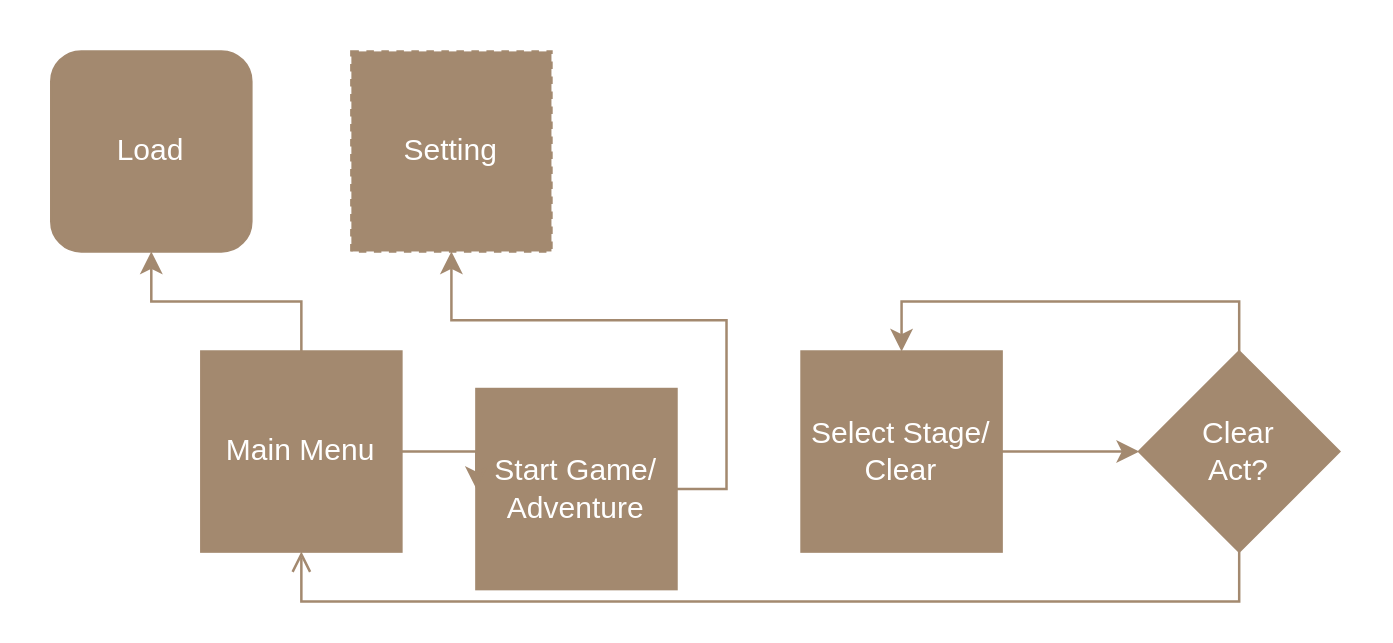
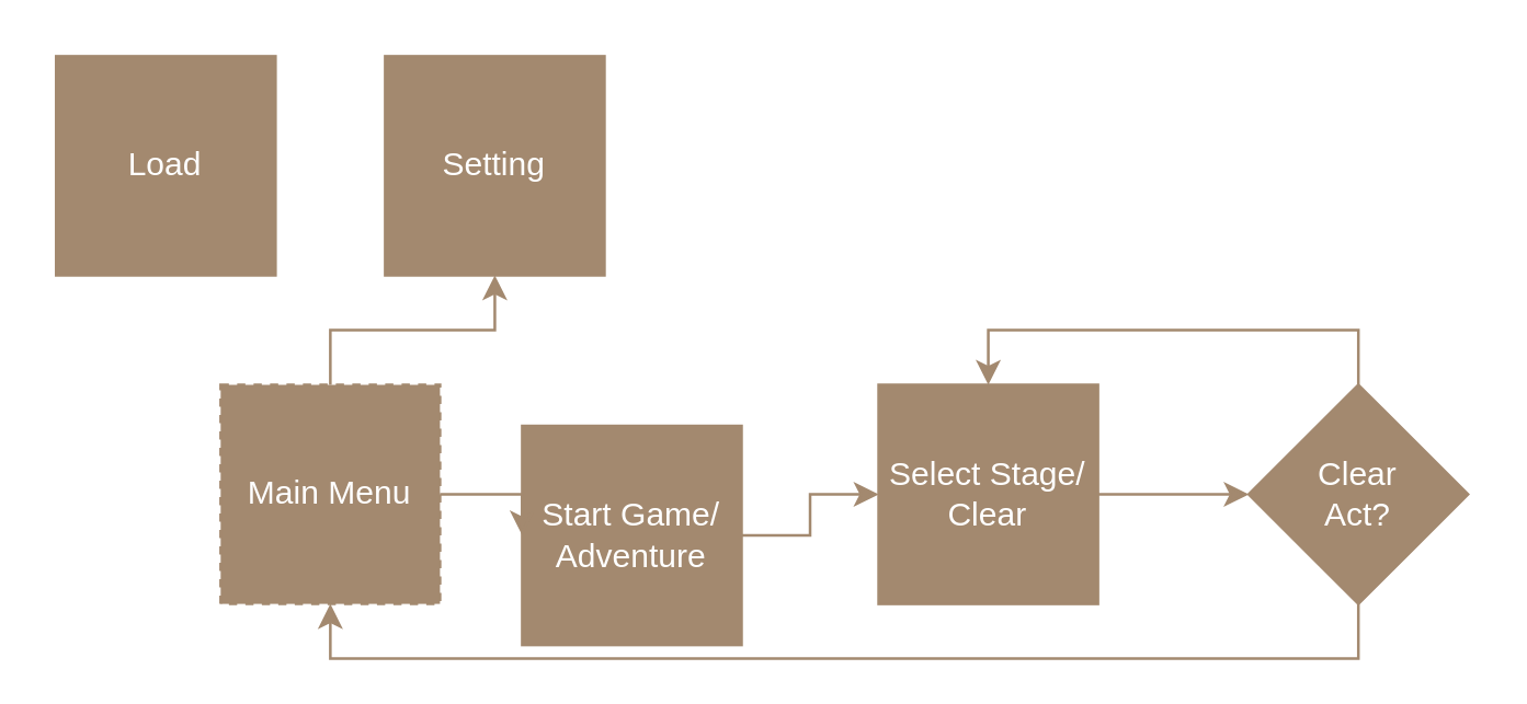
  <mxCell id="0" />
  <mxCell id="1" parent="0" />
  <mxCell id="2" style="edgeStyle=orthogonalEdgeStyle;rounded=0;orthogonalLoop=1;jettySize=auto;html=1;exitX=1;exitY=0.5;exitDx=0;exitDy=0;entryX=0;entryY=0.5;entryDx=0;entryDy=0;strokeColor=#A3896F;" parent="1" source="3" target="7" edge="1"><mxGeometry relative="1" as="geometry" /></mxCell>
  <mxCell id="3" value="&lt;font color=&quot;#ffffff&quot;&gt;Select Stage/ Clear&lt;/font&gt;" style="whiteSpace=wrap;html=1;aspect=fixed;fillColor=#A3896F;strokeColor=#A3896F;" parent="1" vertex="1"><mxGeometry x="320" y="140" width="80" height="80" as="geometry" /></mxCell>
  <mxCell id="4" style="edgeStyle=orthogonalEdgeStyle;rounded=0;orthogonalLoop=1;jettySize=auto;html=1;exitX=0.5;exitY=0;exitDx=0;exitDy=0;entryX=0.5;entryY=0;entryDx=0;entryDy=0;strokeColor=#A3896F;" parent="1" source="7" target="3" edge="1"><mxGeometry relative="1" as="geometry" /></mxCell>
- <mxCell id="5" style="edgeStyle=orthogonalEdgeStyle;rounded=0;orthogonalLoop=1;jettySize=auto;html=1;exitX=0.5;exitY=1;exitDx=0;exitDy=0;entryX=0.5;entryY=1;entryDx=0;entryDy=0;strokeColor=#A3896F;endArrow=open;" parent="1" source="7" target="13" edge="1"><mxGeometry relative="1" as="geometry" /></mxCell>
+ <mxCell id="5" style="edgeStyle=orthogonalEdgeStyle;rounded=0;orthogonalLoop=1;jettySize=auto;html=1;exitX=0.5;exitY=1;exitDx=0;exitDy=0;entryX=0.5;entryY=1;entryDx=0;entryDy=0;strokeColor=#A3896F;" parent="1" source="7" target="13" edge="1"><mxGeometry relative="1" as="geometry" /></mxCell>
  <mxCell id="6" value="&lt;font&gt;No&lt;/font&gt;" style="edgeLabel;html=1;align=center;verticalAlign=middle;resizable=0;points=[];fontColor=#FFFFFF;labelBackgroundColor=none;" parent="5" vertex="1" connectable="0"><mxGeometry x="-0.979" relative="1" as="geometry"><mxPoint x="-20" y="5.6" as="offset" /></mxGeometry></mxCell>
  <mxCell id="7" value="&lt;font color=&quot;#ffffff&quot;&gt;Clear &lt;br&gt;Act?&lt;/font&gt;" style="rhombus;whiteSpace=wrap;html=1;fillColor=#A3896F;strokeColor=#A3896F;" parent="1" vertex="1"><mxGeometry x="455" y="140" width="80" height="80" as="geometry" /></mxCell>
- <mxCell id="8" style="edgeStyle=orthogonalEdgeStyle;rounded=0;orthogonalLoop=1;jettySize=auto;html=1;exitX=1;exitY=0.5;exitDx=0;exitDy=0;strokeColor=#A3896F;" parent="1" source="9" target="14" edge="1"><mxGeometry relative="1" as="geometry" /></mxCell>
+ <mxCell id="8" style="edgeStyle=orthogonalEdgeStyle;rounded=0;orthogonalLoop=1;jettySize=auto;html=1;exitX=1;exitY=0.5;exitDx=0;exitDy=0;entryX=0;entryY=0.5;entryDx=0;entryDy=0;strokeColor=#A3896F;" parent="1" source="9" target="3" edge="1"><mxGeometry relative="1" as="geometry" /></mxCell>
  <mxCell id="9" value="&lt;font color=&quot;#ffffff&quot;&gt;Start Game/ Adventure&lt;/font&gt;" style="whiteSpace=wrap;html=1;aspect=fixed;fillColor=#A3896F;strokeColor=#A3896F;" parent="1" vertex="1"><mxGeometry x="190" y="155" width="80" height="80" as="geometry" /></mxCell>
  <mxCell id="10" style="edgeStyle=orthogonalEdgeStyle;rounded=0;orthogonalLoop=1;jettySize=auto;html=1;exitX=1;exitY=0.5;exitDx=0;exitDy=0;entryX=0;entryY=0.5;entryDx=0;entryDy=0;strokeColor=#A3896F;" parent="1" source="13" target="9" edge="1"><mxGeometry relative="1" as="geometry" /></mxCell>
- <mxCell id="12" style="edgeStyle=orthogonalEdgeStyle;rounded=0;orthogonalLoop=1;jettySize=auto;html=1;exitX=0.5;exitY=0;exitDx=0;exitDy=0;entryX=0.5;entryY=1;entryDx=0;entryDy=0;strokeColor=#A3896F;" parent="1" source="13" target="15" edge="1"><mxGeometry relative="1" as="geometry" /></mxCell>
- <mxCell id="13" value="&lt;font color=&quot;#ffffff&quot;&gt;Main Menu&lt;/font&gt;" style="whiteSpace=wrap;html=1;aspect=fixed;fillColor=#A3896F;strokeColor=#A3896F;" parent="1" vertex="1"><mxGeometry y="140" width="80" height="80" as="geometry" x="80" /></mxCell>
- <mxCell id="14" value="&lt;font color=&quot;#ffffff&quot;&gt;Setting&lt;/font&gt;" style="whiteSpace=wrap;html=1;aspect=fixed;fillColor=#A3896F;strokeColor=#A3896F;dashed=1;" parent="1" vertex="1"><mxGeometry x="140" y="20" width="80" height="80" as="geometry" /></mxCell>
- <mxCell id="15" value="&lt;font color=&quot;#ffffff&quot;&gt;Load&lt;/font&gt;" style="whiteSpace=wrap;html=1;aspect=fixed;fillColor=#A3896F;strokeColor=#A3896F;rounded=1;" parent="1" vertex="1"><mxGeometry x="20" y="20" width="80" height="80" as="geometry" /></mxCell>
+ <mxCell id="11" style="edgeStyle=orthogonalEdgeStyle;rounded=0;orthogonalLoop=1;jettySize=auto;html=1;exitX=0.5;exitY=0;exitDx=0;exitDy=0;entryX=0.5;entryY=1;entryDx=0;entryDy=0;strokeColor=#A3896F;" parent="1" source="13" target="14" edge="1"><mxGeometry relative="1" as="geometry" /></mxCell>
+ <mxCell id="13" value="&lt;font color=&quot;#ffffff&quot;&gt;Main Menu&lt;/font&gt;" style="whiteSpace=wrap;html=1;aspect=fixed;fillColor=#A3896F;strokeColor=#A3896F;dashed=1;" parent="1" vertex="1"><mxGeometry y="140" width="80" height="80" as="geometry" x="80" /></mxCell>
+ <mxCell id="14" value="&lt;font color=&quot;#ffffff&quot;&gt;Setting&lt;/font&gt;" style="whiteSpace=wrap;html=1;aspect=fixed;fillColor=#A3896F;strokeColor=#A3896F;" parent="1" vertex="1"><mxGeometry x="140" y="20" width="80" height="80" as="geometry" /></mxCell>
+ <mxCell id="15" value="&lt;font color=&quot;#ffffff&quot;&gt;Load&lt;/font&gt;" style="whiteSpace=wrap;html=1;aspect=fixed;fillColor=#A3896F;strokeColor=#A3896F;" parent="1" vertex="1"><mxGeometry x="20" y="20" width="80" height="80" as="geometry" /></mxCell>
  <mxCell id="16" value="&lt;font&gt;Yes&lt;/font&gt;" style="edgeLabel;html=1;align=center;verticalAlign=middle;resizable=0;points=[];fontColor=#FFFFFF;labelBackgroundColor=none;" parent="1" vertex="1" connectable="0"><mxGeometry x="470" y="130" as="geometry"><mxPoint x="-10" y="5.6" as="offset" /></mxGeometry></mxCell>
